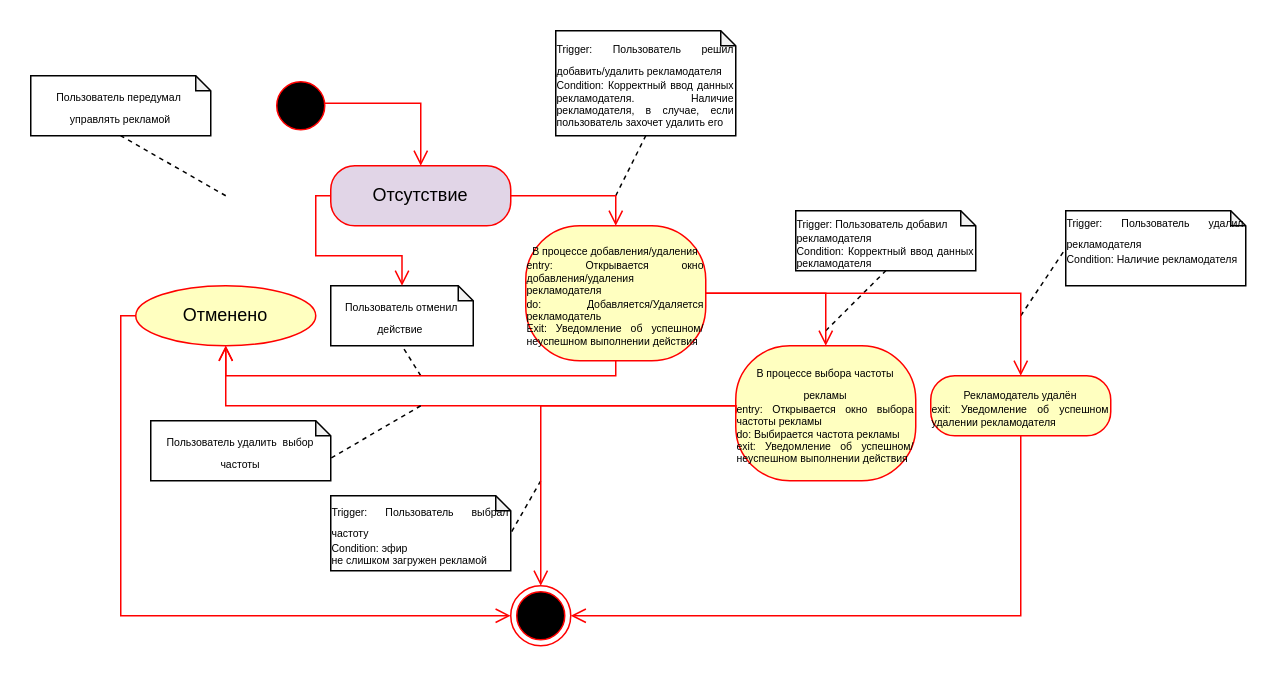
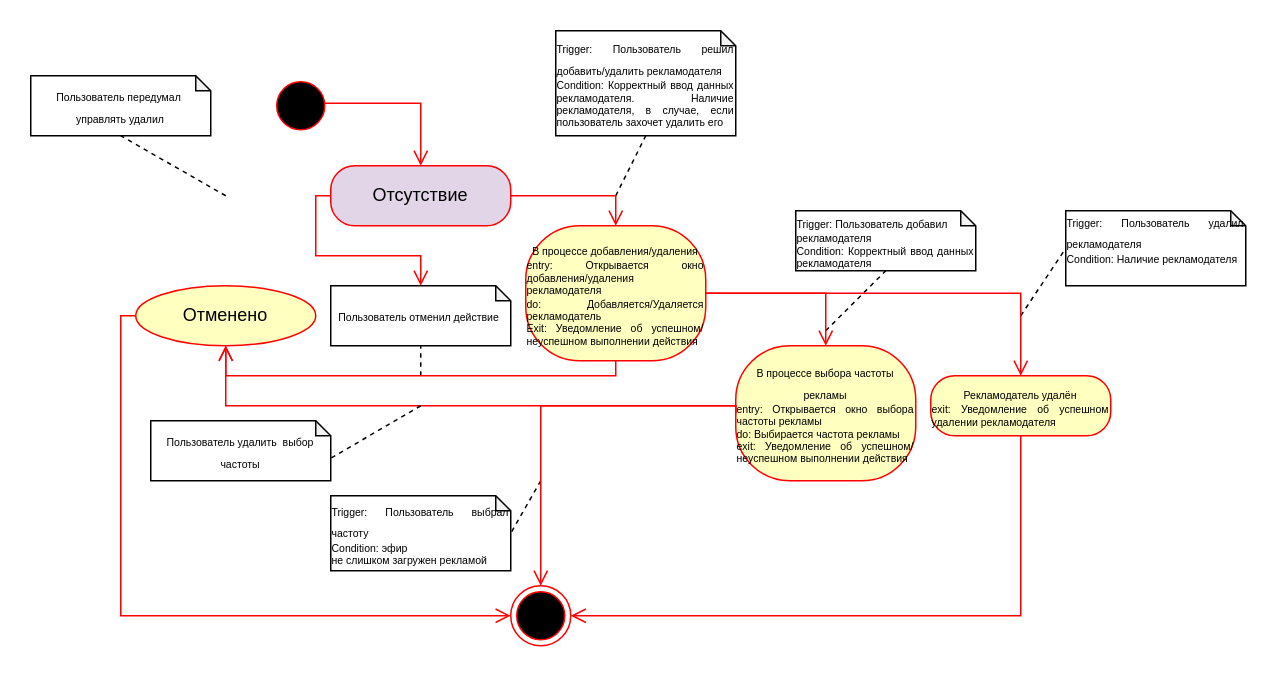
  <mxCell id="0" />
  <mxCell id="1" parent="0" />
- <mxCell id="2" value="&lt;font style=&quot;font-size: 7px;&quot;&gt;Пользователь передумал&amp;nbsp; управлять рекламой&lt;/font&gt;" style="shape=note;whiteSpace=wrap;html=1;backgroundOutline=1;darkOpacity=0.05;strokeColor=default;align=center;verticalAlign=middle;fontFamily=Helvetica;fontSize=12;fontColor=default;fillColor=default;size=10;" parent="1" vertex="1"><mxGeometry x="20" y="50" width="120" height="40" as="geometry" /></mxCell>
+ <mxCell id="2" value="&lt;font style=&quot;font-size: 7px;&quot;&gt;Пользователь передумал&amp;nbsp; управлять удалил&lt;/font&gt;" style="shape=note;whiteSpace=wrap;html=1;backgroundOutline=1;darkOpacity=0.05;strokeColor=default;align=center;verticalAlign=middle;fontFamily=Helvetica;fontSize=12;fontColor=default;fillColor=default;size=10;" parent="1" vertex="1"><mxGeometry x="20" y="50" width="120" height="40" as="geometry" /></mxCell>
  <mxCell id="3" value="" style="endArrow=none;dashed=1;html=1;rounded=0;fontFamily=Helvetica;fontSize=12;fontColor=default;entryX=0.5;entryY=1;entryDx=0;entryDy=0;entryPerimeter=0;" parent="1" target="2" edge="1"><mxGeometry width="50" height="50" relative="1" as="geometry"><mxPoint x="150" y="130" as="sourcePoint" /><mxPoint x="60" y="150" as="targetPoint" /></mxGeometry></mxCell>
  <mxCell id="4" value="&lt;div style=&quot;text-align: justify;&quot;&gt;&lt;span style=&quot;font-size: 7px; background-color: initial;&quot;&gt;Trigger: Пользователь решил добавить/удалить рекламодателя&lt;/span&gt;&lt;/div&gt;&lt;span style=&quot;font-size: 7px;&quot;&gt;&lt;div style=&quot;text-align: justify;&quot;&gt;&lt;span style=&quot;background-color: initial;&quot;&gt;Condition: Корректный ввод данных рекламодателя. Наличие рекламодателя, в случае, если пользователь захочет удалить его&lt;/span&gt;&lt;/div&gt;&lt;/span&gt;" style="shape=note;whiteSpace=wrap;html=1;backgroundOutline=1;darkOpacity=0.05;strokeColor=default;align=center;verticalAlign=middle;fontFamily=Helvetica;fontSize=12;fontColor=default;fillColor=default;size=10;" parent="1" vertex="1"><mxGeometry x="370" y="20" width="120" height="70" as="geometry" /></mxCell>
  <mxCell id="5" value="" style="endArrow=none;dashed=1;html=1;rounded=0;fontFamily=Helvetica;fontSize=12;fontColor=default;entryX=0.5;entryY=1;entryDx=0;entryDy=0;entryPerimeter=0;" parent="1" target="4" edge="1"><mxGeometry width="50" height="50" relative="1" as="geometry"><mxPoint x="410" y="130" as="sourcePoint" /><mxPoint x="330" y="63" as="targetPoint" /></mxGeometry></mxCell>
- <mxCell id="6" value="&lt;span style=&quot;font-size: 7px;&quot;&gt;Пользователь отменил действие&amp;nbsp;&lt;/span&gt;" style="shape=note;whiteSpace=wrap;html=1;backgroundOutline=1;darkOpacity=0.05;strokeColor=default;align=center;verticalAlign=middle;fontFamily=Helvetica;fontSize=12;fontColor=default;fillColor=default;size=10;" parent="1" vertex="1"><mxGeometry x="220" y="190" width="95" height="40" as="geometry" /></mxCell>
+ <mxCell id="6" value="&lt;span style=&quot;font-size: 7px;&quot;&gt;Пользователь отменил действие&amp;nbsp;&lt;/span&gt;" style="shape=note;whiteSpace=wrap;html=1;backgroundOutline=1;darkOpacity=0.05;strokeColor=default;align=center;verticalAlign=middle;fontFamily=Helvetica;fontSize=12;fontColor=default;fillColor=default;size=10;" parent="1" vertex="1"><mxGeometry x="220" y="190" width="120" height="40" as="geometry" /></mxCell>
  <mxCell id="7" value="" style="endArrow=none;dashed=1;html=1;rounded=0;fontFamily=Helvetica;fontSize=12;fontColor=default;entryX=0.5;entryY=1;entryDx=0;entryDy=0;entryPerimeter=0;" parent="1" target="6" edge="1"><mxGeometry width="50" height="50" relative="1" as="geometry"><mxPoint x="280" y="250" as="sourcePoint" /><mxPoint x="230" y="220" as="targetPoint" /></mxGeometry></mxCell>
  <mxCell id="8" value="&lt;div style=&quot;text-align: justify;&quot;&gt;&lt;span style=&quot;font-size: 7px; background-color: initial;&quot;&gt;Trigger: Пользователь добавил&lt;/span&gt;&lt;/div&gt;&lt;font style=&quot;font-size: 7px;&quot;&gt;&lt;div style=&quot;text-align: justify;&quot;&gt;&lt;span style=&quot;background-color: initial;&quot;&gt;рекламодателя&lt;/span&gt;&lt;/div&gt;&lt;div style=&quot;text-align: justify;&quot;&gt;&lt;span style=&quot;background-color: initial;&quot;&gt;Condition: Корректный ввод данных рекламодателя&lt;/span&gt;&lt;/div&gt;&lt;/font&gt;" style="shape=note;whiteSpace=wrap;html=1;backgroundOutline=1;darkOpacity=0.05;strokeColor=default;align=center;verticalAlign=middle;fontFamily=Helvetica;fontSize=12;fontColor=default;fillColor=default;size=10;" parent="1" vertex="1"><mxGeometry y="140" width="120" height="40" as="geometry" x="530" /></mxCell>
  <mxCell id="9" value="" style="endArrow=none;dashed=1;html=1;rounded=0;fontFamily=Helvetica;fontSize=12;fontColor=default;entryX=0.5;entryY=1;entryDx=0;entryDy=0;entryPerimeter=0;" parent="1" target="8" edge="1"><mxGeometry width="50" height="50" relative="1" as="geometry"><mxPoint x="550" y="220" as="sourcePoint" /><mxPoint x="470" y="143" as="targetPoint" /></mxGeometry></mxCell>
  <mxCell id="10" value="" style="ellipse;html=1;shape=endState;fillColor=#000000;strokeColor=#ff0000;align=center;verticalAlign=middle;fontFamily=Helvetica;fontSize=12;fontColor=default;" parent="1" vertex="1"><mxGeometry x="340" y="390" width="40" height="40" as="geometry" /></mxCell>
  <mxCell id="11" value="" style="ellipse;html=1;shape=startState;fillColor=#000000;strokeColor=#ff0000;align=center;verticalAlign=middle;fontFamily=Helvetica;fontSize=12;fontColor=default;" parent="1" vertex="1"><mxGeometry x="180" y="50" width="40" height="40" as="geometry" /></mxCell>
  <mxCell id="12" value="Отменено" style="ellipse;whiteSpace=wrap;html=1;arcSize=40;fontColor=#000000;fillColor=#ffffc0;strokeColor=#ff0000;align=center;verticalAlign=middle;fontFamily=Helvetica;fontSize=12;" parent="1" vertex="1"><mxGeometry x="90" y="190" width="120" height="40" as="geometry" /></mxCell>
  <mxCell id="13" value="" style="edgeStyle=orthogonalEdgeStyle;html=1;verticalAlign=bottom;endArrow=open;endSize=8;strokeColor=#ff0000;rounded=0;fontFamily=Helvetica;fontSize=12;fontColor=default;exitX=0;exitY=0.5;exitDx=0;exitDy=0;" parent="1" source="14" target="6" edge="1"><mxGeometry relative="1" as="geometry"><mxPoint x="-10" y="290" as="targetPoint" /></mxGeometry></mxCell>
  <mxCell id="14" value="Отсутствие" style="rounded=1;whiteSpace=wrap;html=1;arcSize=40;fontColor=#000000;fillColor=#e1d5e7;strokeColor=#ff0000;align=center;verticalAlign=middle;fontFamily=Helvetica;fontSize=12;" parent="1" vertex="1"><mxGeometry x="220" y="110" width="120" height="40" as="geometry" /></mxCell>
  <mxCell id="15" value="&lt;div style=&quot;&quot;&gt;&lt;span style=&quot;font-size: 7px; background-color: initial;&quot;&gt;В процессе добавления/удаления&lt;/span&gt;&lt;/div&gt;&lt;font style=&quot;font-size: 7px;&quot;&gt;&lt;div style=&quot;text-align: justify;&quot;&gt;&lt;span style=&quot;background-color: initial;&quot;&gt;entry: Открывается окно добавления/удаления рекламодателя&lt;/span&gt;&lt;/div&gt;&lt;div style=&quot;text-align: justify;&quot;&gt;&lt;span style=&quot;background-color: initial;&quot;&gt;do: Добавляется/Удаляется рекламодатель&lt;/span&gt;&lt;/div&gt;&lt;div style=&quot;text-align: justify;&quot;&gt;&lt;span style=&quot;background-color: initial;&quot;&gt;Exit: Уведомление об успешном/неуспешном выполнении действия&lt;/span&gt;&lt;/div&gt;&lt;/font&gt;" style="rounded=1;whiteSpace=wrap;html=1;arcSize=40;fontColor=#000000;fillColor=#ffffc0;strokeColor=#ff0000;align=center;verticalAlign=middle;fontFamily=Helvetica;fontSize=12;" parent="1" vertex="1"><mxGeometry x="350" y="150" width="120" height="90" as="geometry" /></mxCell>
  <mxCell id="16" value="&lt;div style=&quot;&quot;&gt;&lt;span style=&quot;font-size: 7px; background-color: initial;&quot;&gt;В процессе выбора частоты рекламы&lt;/span&gt;&lt;/div&gt;&lt;font style=&quot;font-size: 7px;&quot;&gt;&lt;div style=&quot;text-align: justify;&quot;&gt;&lt;span style=&quot;background-color: initial;&quot;&gt;entry: Открывается окно выбора частоты рекламы&lt;/span&gt;&lt;/div&gt;&lt;div style=&quot;text-align: justify;&quot;&gt;&lt;span style=&quot;background-color: initial;&quot;&gt;do: Выбирается частота рекламы&lt;/span&gt;&lt;/div&gt;&lt;div style=&quot;text-align: justify;&quot;&gt;&lt;span style=&quot;background-color: initial;&quot;&gt;exit:&amp;nbsp;&lt;/span&gt;&lt;span style=&quot;background-color: initial;&quot;&gt;Уведомление об успешном/неуспешном выполнении действия&lt;/span&gt;&lt;/div&gt;&lt;/font&gt;" style="rounded=1;whiteSpace=wrap;html=1;arcSize=40;fontColor=#000000;fillColor=#ffffc0;strokeColor=#ff0000;align=center;verticalAlign=middle;fontFamily=Helvetica;fontSize=12;" parent="1" vertex="1"><mxGeometry x="490" y="230" width="120" height="90" as="geometry" /></mxCell>
  <mxCell id="17" value="" style="edgeStyle=orthogonalEdgeStyle;html=1;verticalAlign=bottom;endArrow=open;endSize=8;strokeColor=#ff0000;rounded=0;fontFamily=Helvetica;fontSize=12;fontColor=default;exitX=1;exitY=0.5;exitDx=0;exitDy=0;entryX=0.5;entryY=0;entryDx=0;entryDy=0;" parent="1" source="14" target="15" edge="1"><mxGeometry relative="1" as="geometry"><mxPoint x="0" y="300" as="targetPoint" /><mxPoint x="0" y="240" as="sourcePoint" /></mxGeometry></mxCell>
  <mxCell id="18" value="" style="edgeStyle=orthogonalEdgeStyle;html=1;verticalAlign=bottom;endArrow=open;endSize=8;strokeColor=#ff0000;rounded=0;fontFamily=Helvetica;fontSize=12;fontColor=default;exitX=0.902;exitY=0.457;exitDx=0;exitDy=0;exitPerimeter=0;entryX=0.5;entryY=0;entryDx=0;entryDy=0;" parent="1" source="11" target="14" edge="1"><mxGeometry relative="1" as="geometry"><mxPoint x="10" y="310" as="targetPoint" /><mxPoint x="10" y="250" as="sourcePoint" /><Array as="points"><mxPoint x="280" y="68" /></Array></mxGeometry></mxCell>
  <mxCell id="19" value="" style="edgeStyle=orthogonalEdgeStyle;html=1;verticalAlign=bottom;endArrow=open;endSize=8;strokeColor=#ff0000;rounded=0;fontFamily=Helvetica;fontSize=12;fontColor=default;exitX=1;exitY=0.5;exitDx=0;exitDy=0;entryX=0.5;entryY=0;entryDx=0;entryDy=0;" parent="1" source="15" target="16" edge="1"><mxGeometry relative="1" as="geometry"><mxPoint x="20" y="320" as="targetPoint" /><mxPoint x="20" y="260" as="sourcePoint" /></mxGeometry></mxCell>
  <mxCell id="20" value="" style="edgeStyle=orthogonalEdgeStyle;html=1;verticalAlign=bottom;endArrow=open;endSize=8;strokeColor=#ff0000;rounded=0;fontFamily=Helvetica;fontSize=12;fontColor=default;exitX=0.5;exitY=1;exitDx=0;exitDy=0;entryX=0.5;entryY=1;entryDx=0;entryDy=0;" parent="1" source="15" target="12" edge="1"><mxGeometry relative="1" as="geometry"><mxPoint x="30" y="330" as="targetPoint" /><mxPoint x="30" y="270" as="sourcePoint" /><Array as="points"><mxPoint x="410" y="250" /><mxPoint x="150" y="250" /></Array></mxGeometry></mxCell>
  <mxCell id="21" value="" style="edgeStyle=orthogonalEdgeStyle;html=1;verticalAlign=bottom;endArrow=open;endSize=8;strokeColor=#ff0000;rounded=0;fontFamily=Helvetica;fontSize=12;fontColor=default;exitX=0;exitY=0.5;exitDx=0;exitDy=0;entryX=0;entryY=0.5;entryDx=0;entryDy=0;" parent="1" source="12" target="10" edge="1"><mxGeometry relative="1" as="geometry"><mxPoint x="60" y="360" as="targetPoint" /><mxPoint x="60" y="300" as="sourcePoint" /></mxGeometry></mxCell>
  <mxCell id="22" value="" style="edgeStyle=orthogonalEdgeStyle;html=1;verticalAlign=bottom;endArrow=open;endSize=8;strokeColor=#ff0000;rounded=0;fontFamily=Helvetica;fontSize=12;fontColor=default;exitX=0;exitY=0.5;exitDx=0;exitDy=0;entryX=0.5;entryY=1;entryDx=0;entryDy=0;" parent="1" source="16" target="12" edge="1"><mxGeometry relative="1" as="geometry"><mxPoint x="160" y="240" as="targetPoint" /><mxPoint x="420" y="240" as="sourcePoint" /><Array as="points"><mxPoint x="150" y="270" /></Array></mxGeometry></mxCell>
  <mxCell id="23" value="&lt;div style=&quot;text-align: justify;&quot;&gt;&lt;span style=&quot;font-size: 7px; background-color: initial;&quot;&gt;Trigger: Пользователь выбрал частоту&lt;/span&gt;&lt;/div&gt;&lt;font style=&quot;font-size: 7px;&quot;&gt;&lt;div style=&quot;text-align: justify;&quot;&gt;&lt;span style=&quot;background-color: initial;&quot;&gt;Condition:&amp;nbsp;эфир&lt;/span&gt;&lt;/div&gt;&lt;div style=&quot;text-align: justify;&quot;&gt;&lt;span style=&quot;background-color: initial;&quot;&gt;не слишком загружен рекламой&lt;/span&gt;&lt;/div&gt;&lt;/font&gt;" style="shape=note;whiteSpace=wrap;html=1;backgroundOutline=1;darkOpacity=0.05;strokeColor=default;align=center;verticalAlign=middle;fontFamily=Helvetica;fontSize=12;fontColor=default;fillColor=default;size=10;" parent="1" vertex="1"><mxGeometry x="220" y="330" width="120" height="50" as="geometry" /></mxCell>
  <mxCell id="24" value="" style="endArrow=none;dashed=1;html=1;rounded=0;fontFamily=Helvetica;fontSize=12;fontColor=default;entryX=0;entryY=0;entryDx=120;entryDy=25;entryPerimeter=0;" parent="1" target="23" edge="1"><mxGeometry width="50" height="50" relative="1" as="geometry"><mxPoint x="360" y="320" as="sourcePoint" /><mxPoint x="150" y="303" as="targetPoint" /></mxGeometry></mxCell>
  <mxCell id="25" value="&lt;div style=&quot;text-align: justify;&quot;&gt;&lt;span style=&quot;font-size: 7px; background-color: initial;&quot;&gt;Trigger: Пользователь удалил рекламодателя&lt;/span&gt;&lt;/div&gt;&lt;font style=&quot;font-size: 7px;&quot;&gt;&lt;div style=&quot;text-align: justify;&quot;&gt;&lt;span style=&quot;background-color: initial;&quot;&gt;Condition:&amp;nbsp;Наличие рекламодателя&lt;/span&gt;&lt;/div&gt;&amp;nbsp;&lt;br&gt;&lt;/font&gt;" style="shape=note;whiteSpace=wrap;html=1;backgroundOutline=1;darkOpacity=0.05;strokeColor=default;align=center;verticalAlign=middle;fontFamily=Helvetica;fontSize=12;fontColor=default;fillColor=default;size=10;" parent="1" vertex="1"><mxGeometry x="710" y="140" width="120" height="50" as="geometry" /></mxCell>
  <mxCell id="26" value="" style="endArrow=none;dashed=1;html=1;rounded=0;fontFamily=Helvetica;fontSize=12;fontColor=default;entryX=0;entryY=0.5;entryDx=0;entryDy=0;entryPerimeter=0;" parent="1" target="25" edge="1"><mxGeometry width="50" height="50" relative="1" as="geometry"><mxPoint x="680" y="210" as="sourcePoint" /><mxPoint x="600" y="323" as="targetPoint" /></mxGeometry></mxCell>
  <mxCell id="27" value="" style="edgeStyle=orthogonalEdgeStyle;html=1;verticalAlign=bottom;endArrow=open;endSize=8;strokeColor=#ff0000;rounded=0;fontFamily=Helvetica;fontSize=12;fontColor=default;exitX=0;exitY=0.5;exitDx=0;exitDy=0;entryX=0.5;entryY=0;entryDx=0;entryDy=0;" parent="1" source="16" target="10" edge="1"><mxGeometry relative="1" as="geometry"><mxPoint x="160" y="240" as="targetPoint" /><mxPoint x="500" y="280" as="sourcePoint" /><Array as="points"><mxPoint x="360" y="270" /></Array></mxGeometry></mxCell>
  <mxCell id="28" value="&lt;font style=&quot;font-size: 7px;&quot;&gt;Пользователь удалить&amp;nbsp; выбор частоты&lt;br&gt;&lt;/font&gt;" style="shape=note;whiteSpace=wrap;html=1;backgroundOutline=1;darkOpacity=0.05;strokeColor=default;align=center;verticalAlign=middle;fontFamily=Helvetica;fontSize=12;fontColor=default;fillColor=default;size=10;" parent="1" vertex="1"><mxGeometry x="100" y="280" width="120" height="40" as="geometry" /></mxCell>
  <mxCell id="29" value="" style="endArrow=none;dashed=1;html=1;rounded=0;fontFamily=Helvetica;fontSize=12;fontColor=default;entryX=0;entryY=0;entryDx=120;entryDy=25;entryPerimeter=0;" parent="1" target="28" edge="1"><mxGeometry width="50" height="50" relative="1" as="geometry"><mxPoint x="280" y="270" as="sourcePoint" /><mxPoint x="20" y="263" as="targetPoint" /></mxGeometry></mxCell>
  <mxCell id="30" value="&lt;div style=&quot;&quot;&gt;&lt;span style=&quot;font-size: 7px; background-color: initial;&quot;&gt;Рекламодатель удалён&lt;/span&gt;&lt;/div&gt;&lt;font style=&quot;font-size: 7px;&quot;&gt;&lt;div style=&quot;text-align: justify;&quot;&gt;&lt;span style=&quot;background-color: initial;&quot;&gt;exit: Уведомление об успешном удалении рекламодателя&lt;/span&gt;&lt;/div&gt;&lt;/font&gt;" style="rounded=1;whiteSpace=wrap;html=1;arcSize=40;fontColor=#000000;fillColor=#ffffc0;strokeColor=#ff0000;align=center;verticalAlign=middle;fontFamily=Helvetica;fontSize=12;" parent="1" vertex="1"><mxGeometry x="620" y="250" width="120" height="40" as="geometry" /></mxCell>
  <mxCell id="31" value="" style="edgeStyle=orthogonalEdgeStyle;html=1;verticalAlign=bottom;endArrow=open;endSize=8;strokeColor=#ff0000;rounded=0;fontFamily=Helvetica;fontSize=12;fontColor=default;exitX=1;exitY=0.5;exitDx=0;exitDy=0;" parent="1" source="15" target="30" edge="1"><mxGeometry relative="1" as="geometry"><mxPoint x="390" y="420" as="targetPoint" /><mxPoint x="560" y="300" as="sourcePoint" /></mxGeometry></mxCell>
  <mxCell id="32" value="" style="edgeStyle=orthogonalEdgeStyle;html=1;verticalAlign=bottom;endArrow=open;endSize=8;strokeColor=#ff0000;rounded=0;fontFamily=Helvetica;fontSize=12;fontColor=default;exitX=0.5;exitY=1;exitDx=0;exitDy=0;entryX=1;entryY=0.5;entryDx=0;entryDy=0;" parent="1" source="30" target="10" edge="1"><mxGeometry relative="1" as="geometry"><mxPoint x="690" y="260" as="targetPoint" /><mxPoint x="480" y="220" as="sourcePoint" /></mxGeometry></mxCell>
